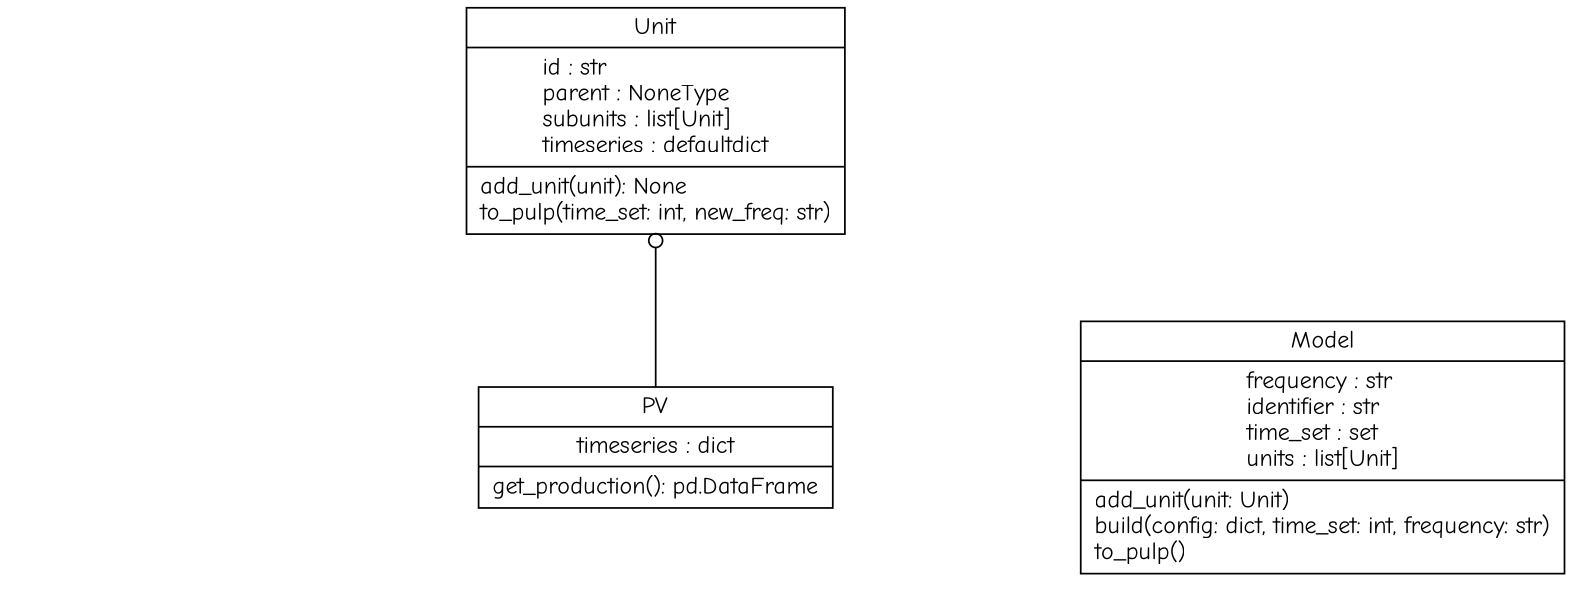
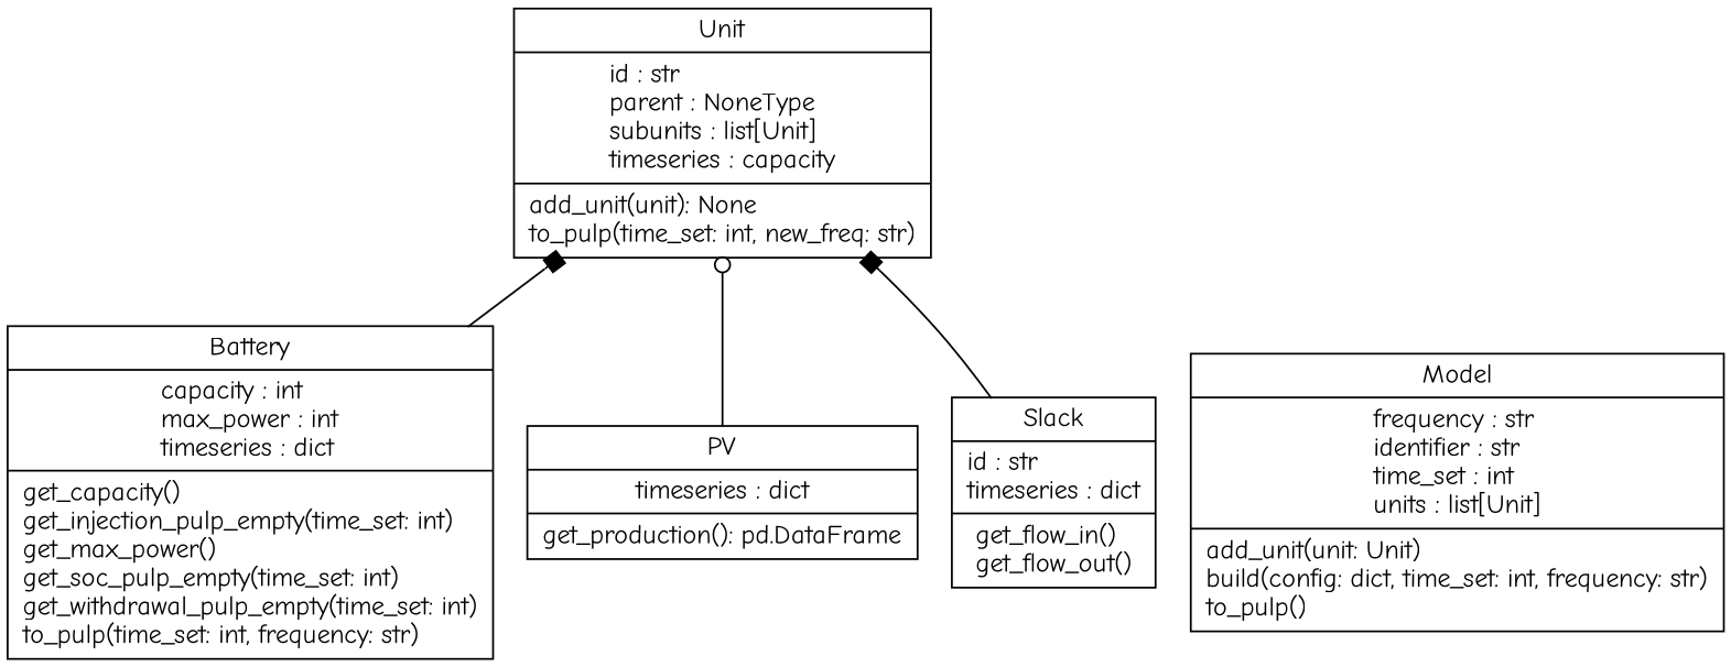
  digraph {
    fontname="Comic Neue"
    rankdir=BT
    node [color=black fontcolor=black fontname="Comic Neue" shape=record style=solid]
    edge [arrowhead=box arrowtail=none fontname="Comic Neue"]
-   n2 [label=<{Unit|id : str<br ALIGN="LEFT"/>parent : NoneType<br ALIGN="LEFT"/>subunits : list[Unit]<br ALIGN="LEFT"/>timeseries : defaultdict<br ALIGN="LEFT"/>|add_unit(unit): None<br ALIGN="LEFT"/>to_pulp(time_set: int, new_freq: str)<br ALIGN="LEFT"/>}>]
-   n3 [label=<{Model|frequency : str<br ALIGN="LEFT"/>identifier : str<br ALIGN="LEFT"/>time_set : set<br ALIGN="LEFT"/>units : list[Unit]<br ALIGN="LEFT"/>|add_unit(unit: Unit)<br ALIGN="LEFT"/>build(config: dict, time_set: int, frequency: str)<br ALIGN="LEFT"/>to_pulp()<br ALIGN="LEFT"/>}>]
+   n1 [label=<{Battery|capacity : int<br ALIGN="LEFT"/>max_power : int<br ALIGN="LEFT"/>timeseries : dict<br ALIGN="LEFT"/>|get_capacity()<br ALIGN="LEFT"/>get_injection_pulp_empty(time_set: int)<br ALIGN="LEFT"/>get_max_power()<br ALIGN="LEFT"/>get_soc_pulp_empty(time_set: int)<br ALIGN="LEFT"/>get_withdrawal_pulp_empty(time_set: int)<br ALIGN="LEFT"/>to_pulp(time_set: int, frequency: str)<br ALIGN="LEFT"/>}>]
+   n2 [label=<{Unit|id : str<br ALIGN="LEFT"/>parent : NoneType<br ALIGN="LEFT"/>subunits : list[Unit]<br ALIGN="LEFT"/>timeseries : capacity<br ALIGN="LEFT"/>|add_unit(unit): None<br ALIGN="LEFT"/>to_pulp(time_set: int, new_freq: str)<br ALIGN="LEFT"/>}>]
+   n3 [label=<{Model|frequency : str<br ALIGN="LEFT"/>identifier : str<br ALIGN="LEFT"/>time_set : int<br ALIGN="LEFT"/>units : list[Unit]<br ALIGN="LEFT"/>|add_unit(unit: Unit)<br ALIGN="LEFT"/>build(config: dict, time_set: int, frequency: str)<br ALIGN="LEFT"/>to_pulp()<br ALIGN="LEFT"/>}>]
    n4 [label=<{PV|timeseries : dict<br ALIGN="LEFT"/>|get_production(): pd.DataFrame<br ALIGN="LEFT"/>}>]
+   n5 [label=<{Slack|id : str<br ALIGN="LEFT"/>timeseries : dict<br ALIGN="LEFT"/>|get_flow_in()<br ALIGN="LEFT"/>get_flow_out()<br ALIGN="LEFT"/>}>]
+   n1 -> n2
    n4 -> n2 [arrowhead=odot]
+   n5 -> n2
  }
